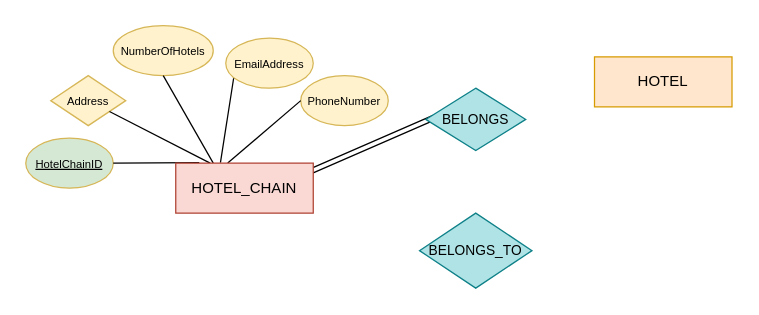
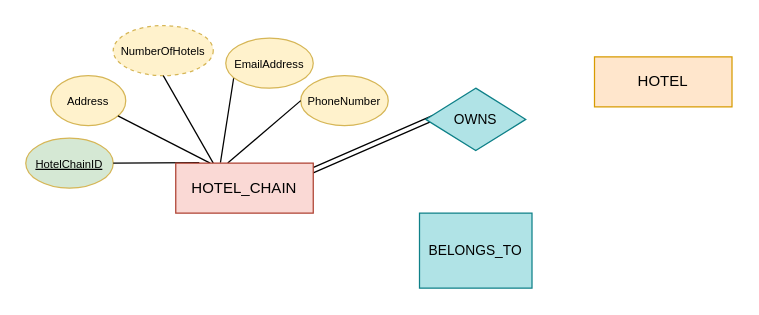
  <mxCell id="0" />
  <mxCell id="1" parent="0" />
- <mxCell id="2" value="&lt;font style=&quot;font-size: 9px;&quot;&gt;Address&lt;/font&gt;" style="rhombus;whiteSpace=wrap;html=1;fillColor=#fff2cc;strokeColor=#d6b656;" vertex="1" parent="1"><mxGeometry x="40" y="60" width="60" height="40" as="geometry" /></mxCell>
+ <mxCell id="2" value="&lt;font style=&quot;font-size: 9px;&quot;&gt;Address&lt;/font&gt;" style="ellipse;whiteSpace=wrap;html=1;fillColor=#fff2cc;strokeColor=#d6b656;" vertex="1" parent="1"><mxGeometry x="40" y="60" width="60" height="40" as="geometry" /></mxCell>
  <mxCell id="3" value="&lt;font size=&quot;1&quot;&gt;&lt;u style=&quot;font-size: 9px;&quot;&gt;HotelChainID&lt;/u&gt;&lt;/font&gt;" style="ellipse;whiteSpace=wrap;html=1;fillColor=#d5e8d4;strokeColor=#d6b656;" vertex="1" parent="1"><mxGeometry x="20" y="110" width="70" height="40" as="geometry" /></mxCell>
- <mxCell id="4" value="&lt;font style=&quot;font-size: 9px;&quot;&gt;NumberOfHotels&lt;/font&gt;" style="ellipse;whiteSpace=wrap;html=1;fillColor=#fff2cc;strokeColor=#d6b656;" vertex="1" parent="1"><mxGeometry x="90" y="20" width="80" height="40" as="geometry" /></mxCell>
+ <mxCell id="4" value="&lt;font style=&quot;font-size: 9px;&quot;&gt;NumberOfHotels&lt;/font&gt;" style="ellipse;whiteSpace=wrap;html=1;fillColor=#fff2cc;strokeColor=#d6b656;dashed=1;" vertex="1" parent="1"><mxGeometry x="90" y="20" width="80" height="40" as="geometry" /></mxCell>
  <mxCell id="5" value="" style="endArrow=none;html=1;rounded=0;entryX=0.171;entryY=-0.01;entryDx=0;entryDy=0;entryPerimeter=0;exitX=1;exitY=0.5;exitDx=0;exitDy=0;" edge="1" parent="1" source="3"><mxGeometry width="50" height="50" relative="1" as="geometry"><mxPoint x="90" y="210" as="sourcePoint" /><mxPoint x="158.81" y="129.6" as="targetPoint" /></mxGeometry></mxCell>
  <mxCell id="6" value="&lt;font style=&quot;font-size: 9px;&quot;&gt;EmailAddress&lt;/font&gt;" style="ellipse;whiteSpace=wrap;html=1;fillColor=#fff2cc;strokeColor=#d6b656;" vertex="1" parent="1"><mxGeometry x="180" y="30" width="70" height="40" as="geometry" /></mxCell>
  <mxCell id="7" value="" style="endArrow=none;html=1;rounded=0;exitX=0.5;exitY=1;exitDx=0;exitDy=0;" edge="1" parent="1" source="4"><mxGeometry width="50" height="50" relative="1" as="geometry"><mxPoint x="90" y="210" as="sourcePoint" /><mxPoint x="170" y="130" as="targetPoint" /></mxGeometry></mxCell>
  <mxCell id="8" value="&lt;font style=&quot;font-size: 9px;&quot;&gt;PhoneNumber&lt;/font&gt;" style="ellipse;whiteSpace=wrap;html=1;fillColor=#fff2cc;strokeColor=#d6b656;" vertex="1" parent="1"><mxGeometry x="240" y="60" width="70" height="40" as="geometry" /></mxCell>
  <mxCell id="9" value="" style="endArrow=none;html=1;rounded=0;entryX=0.25;entryY=0;entryDx=0;entryDy=0;" edge="1" parent="1" source="2"><mxGeometry width="50" height="50" relative="1" as="geometry"><mxPoint x="90" y="210" as="sourcePoint" /><mxPoint x="167.5" y="130" as="targetPoint" /></mxGeometry></mxCell>
  <mxCell id="10" value="" style="endArrow=none;html=1;rounded=0;entryX=0.09;entryY=0.802;entryDx=0;entryDy=0;entryPerimeter=0;exitX=0.325;exitY=-0.01;exitDx=0;exitDy=0;exitPerimeter=0;" edge="1" parent="1" target="6"><mxGeometry width="50" height="50" relative="1" as="geometry"><mxPoint x="175.75" y="129.6" as="sourcePoint" /><mxPoint x="160" y="80" as="targetPoint" /></mxGeometry></mxCell>
  <mxCell id="11" value="" style="endArrow=none;html=1;rounded=0;entryX=0;entryY=0.5;entryDx=0;entryDy=0;exitX=0.378;exitY=-0.001;exitDx=0;exitDy=0;exitPerimeter=0;" edge="1" parent="1" target="8"><mxGeometry width="50" height="50" relative="1" as="geometry"><mxPoint x="181.58" y="129.96" as="sourcePoint" /><mxPoint x="250" y="70" as="targetPoint" /></mxGeometry></mxCell>
  <mxCell id="12" value="" style="endArrow=none;html=1;rounded=0;entryX=0.082;entryY=0.472;entryDx=0;entryDy=0;shape=link;entryPerimeter=0;exitX=0.909;exitY=0.25;exitDx=0;exitDy=0;exitPerimeter=0;" edge="1" parent="1" target="15"><mxGeometry width="50" height="50" relative="1" as="geometry"><mxPoint x="239.99" y="140" as="sourcePoint" /><mxPoint x="500" y="160" as="targetPoint" /></mxGeometry></mxCell>
  <mxCell id="13" value="HOTEL" style="rounded=0;whiteSpace=wrap;html=1;fillColor=#ffe6cc;strokeColor=#d79b00;" vertex="1" parent="1"><mxGeometry x="475" y="45" width="110" height="40" as="geometry" /></mxCell>
- <mxCell id="14" value="&lt;font style=&quot;font-size: 11px;&quot;&gt;BELONGS_TO&lt;/font&gt;" style="rhombus;whiteSpace=wrap;html=1;fillColor=#b0e3e6;strokeColor=#0e8088;" vertex="1" parent="1"><mxGeometry x="335" y="170" width="90" height="60" as="geometry" /></mxCell>
- <mxCell id="15" value="&lt;font style=&quot;font-size: 11px;&quot;&gt;BELONGS&lt;/font&gt;" style="rhombus;whiteSpace=wrap;html=1;fillColor=#b0e3e6;strokeColor=#0e8088;" vertex="1" parent="1"><mxGeometry x="340" y="70" width="80" height="50" as="geometry" /></mxCell>
+ <mxCell id="14" value="&lt;font style=&quot;font-size: 11px;&quot;&gt;BELONGS_TO&lt;/font&gt;" style="whiteSpace=wrap;html=1;fillColor=#b0e3e6;strokeColor=#0e8088;rounded=0;" vertex="1" parent="1"><mxGeometry x="335" y="170" width="90" height="60" as="geometry" /></mxCell>
+ <mxCell id="15" value="&lt;font style=&quot;font-size: 11px;&quot;&gt;OWNS&lt;/font&gt;" style="rhombus;whiteSpace=wrap;html=1;fillColor=#b0e3e6;strokeColor=#0e8088;" vertex="1" parent="1"><mxGeometry x="340" y="70" width="80" height="50" as="geometry" /></mxCell>
  <mxCell id="16" value="HOTEL_CHAIN" style="rounded=0;whiteSpace=wrap;html=1;fillColor=#fad9d5;strokeColor=#ae4132;" vertex="1" parent="1"><mxGeometry x="140" y="130" width="110" height="40" as="geometry" /></mxCell>
